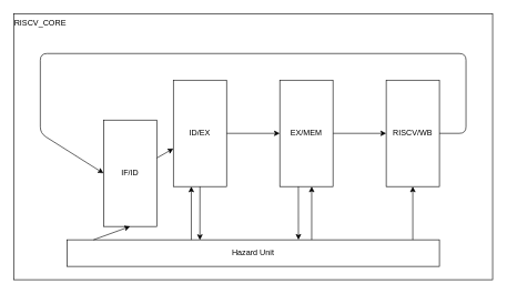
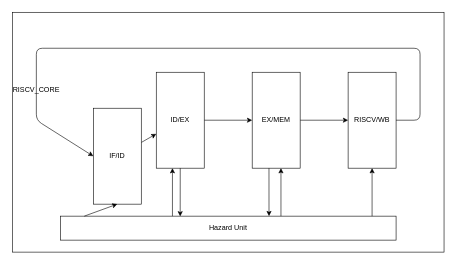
  <mxCell id="0" />
  <mxCell id="1" parent="0" />
  <mxCell id="2" value="" style="rounded=0;whiteSpace=wrap;html=1;" parent="1" vertex="1"><mxGeometry x="20" y="20" width="720" height="400" as="geometry" /></mxCell>
  <mxCell id="3" value="" style="edgeStyle=none;html=1;" parent="1" source="4" target="6" edge="1"><mxGeometry relative="1" as="geometry" /></mxCell>
  <mxCell id="4" value="IF/ID" style="rounded=0;whiteSpace=wrap;html=1;" parent="1" vertex="1"><mxGeometry x="155" y="180" width="80" height="160" as="geometry" /></mxCell>
  <mxCell id="5" value="" style="edgeStyle=none;html=1;" parent="1" source="6" target="8" edge="1"><mxGeometry relative="1" as="geometry" /></mxCell>
  <mxCell id="6" value="ID/EX" style="rounded=0;whiteSpace=wrap;html=1;" parent="1" vertex="1"><mxGeometry x="260" y="120" width="80" height="160" as="geometry" /></mxCell>
  <mxCell id="7" value="" style="edgeStyle=none;html=1;" parent="1" source="8" target="9" edge="1"><mxGeometry relative="1" as="geometry" /></mxCell>
  <mxCell id="8" value="EX/MEM" style="rounded=0;whiteSpace=wrap;html=1;" parent="1" vertex="1"><mxGeometry x="420" y="120" width="80" height="160" as="geometry" /></mxCell>
  <mxCell id="9" value="RISCV/WB" style="rounded=0;whiteSpace=wrap;html=1;" parent="1" vertex="1"><mxGeometry x="580" y="120" width="80" height="160" as="geometry" /></mxCell>
  <mxCell id="10" value="Hazard Unit" style="rounded=0;whiteSpace=wrap;html=1;" parent="1" vertex="1"><mxGeometry x="100" y="360" width="560" height="40" as="geometry" /></mxCell>
  <mxCell id="11" value="" style="endArrow=classic;html=1;entryX=0.5;entryY=1;entryDx=0;entryDy=0;" parent="1" target="4" edge="1"><mxGeometry width="50" height="50" relative="1" as="geometry"><mxPoint x="140" y="360" as="sourcePoint" /><mxPoint x="190" y="310" as="targetPoint" /></mxGeometry></mxCell>
  <mxCell id="12" value="" style="endArrow=classic;html=1;entryX=0.5;entryY=1;entryDx=0;entryDy=0;" parent="1" edge="1"><mxGeometry width="50" height="50" relative="1" as="geometry"><mxPoint x="287" y="360" as="sourcePoint" /><mxPoint x="287" y="280" as="targetPoint" /></mxGeometry></mxCell>
  <mxCell id="13" value="" style="endArrow=classic;html=1;exitX=0.5;exitY=1;exitDx=0;exitDy=0;entryX=0.357;entryY=0.009;entryDx=0;entryDy=0;entryPerimeter=0;" parent="1" source="6" target="10" edge="1"><mxGeometry width="50" height="50" relative="1" as="geometry"><mxPoint x="300" y="320" as="sourcePoint" /><mxPoint x="360" y="320" as="targetPoint" /></mxGeometry></mxCell>
  <mxCell id="14" value="" style="endArrow=classic;html=1;entryX=0.643;entryY=0;entryDx=0;entryDy=0;entryPerimeter=0;" parent="1" edge="1"><mxGeometry width="50" height="50" relative="1" as="geometry"><mxPoint x="448" y="280" as="sourcePoint" /><mxPoint x="448.08" y="360" as="targetPoint" /></mxGeometry></mxCell>
  <mxCell id="15" value="" style="endArrow=classic;html=1;entryX=0.5;entryY=1;entryDx=0;entryDy=0;" parent="1" edge="1"><mxGeometry width="50" height="50" relative="1" as="geometry"><mxPoint x="468" y="360" as="sourcePoint" /><mxPoint x="468" y="280" as="targetPoint" /></mxGeometry></mxCell>
  <mxCell id="16" value="" style="endArrow=classic;html=1;entryX=0.5;entryY=1;entryDx=0;entryDy=0;" parent="1" edge="1"><mxGeometry width="50" height="50" relative="1" as="geometry"><mxPoint x="620" y="360" as="sourcePoint" /><mxPoint x="620" y="280" as="targetPoint" /></mxGeometry></mxCell>
  <mxCell id="17" value="" style="endArrow=classic;html=1;entryX=0;entryY=0.5;entryDx=0;entryDy=0;" parent="1" target="4" edge="1"><mxGeometry width="50" height="50" relative="1" as="geometry"><mxPoint x="660" y="200" as="sourcePoint" /><mxPoint x="60" y="200" as="targetPoint" /><Array as="points"><mxPoint x="700" y="200" /><mxPoint x="700" y="80" /><mxPoint x="60" y="80" /><mxPoint x="60" y="200" /></Array></mxGeometry></mxCell>
- <mxCell id="18" value="RISCV_CORE" style="text;html=1;align=center;verticalAlign=middle;whiteSpace=wrap;rounded=0;" parent="1" vertex="1"><mxGeometry x="30" y="20" width="60" height="30" as="geometry" /></mxCell>
+ <mxCell id="18" value="RISCV_CORE" style="text;html=1;align=center;verticalAlign=middle;whiteSpace=wrap;rounded=0;" parent="1" vertex="1"><mxGeometry x="30" y="135" width="60" height="30" as="geometry" /></mxCell>
